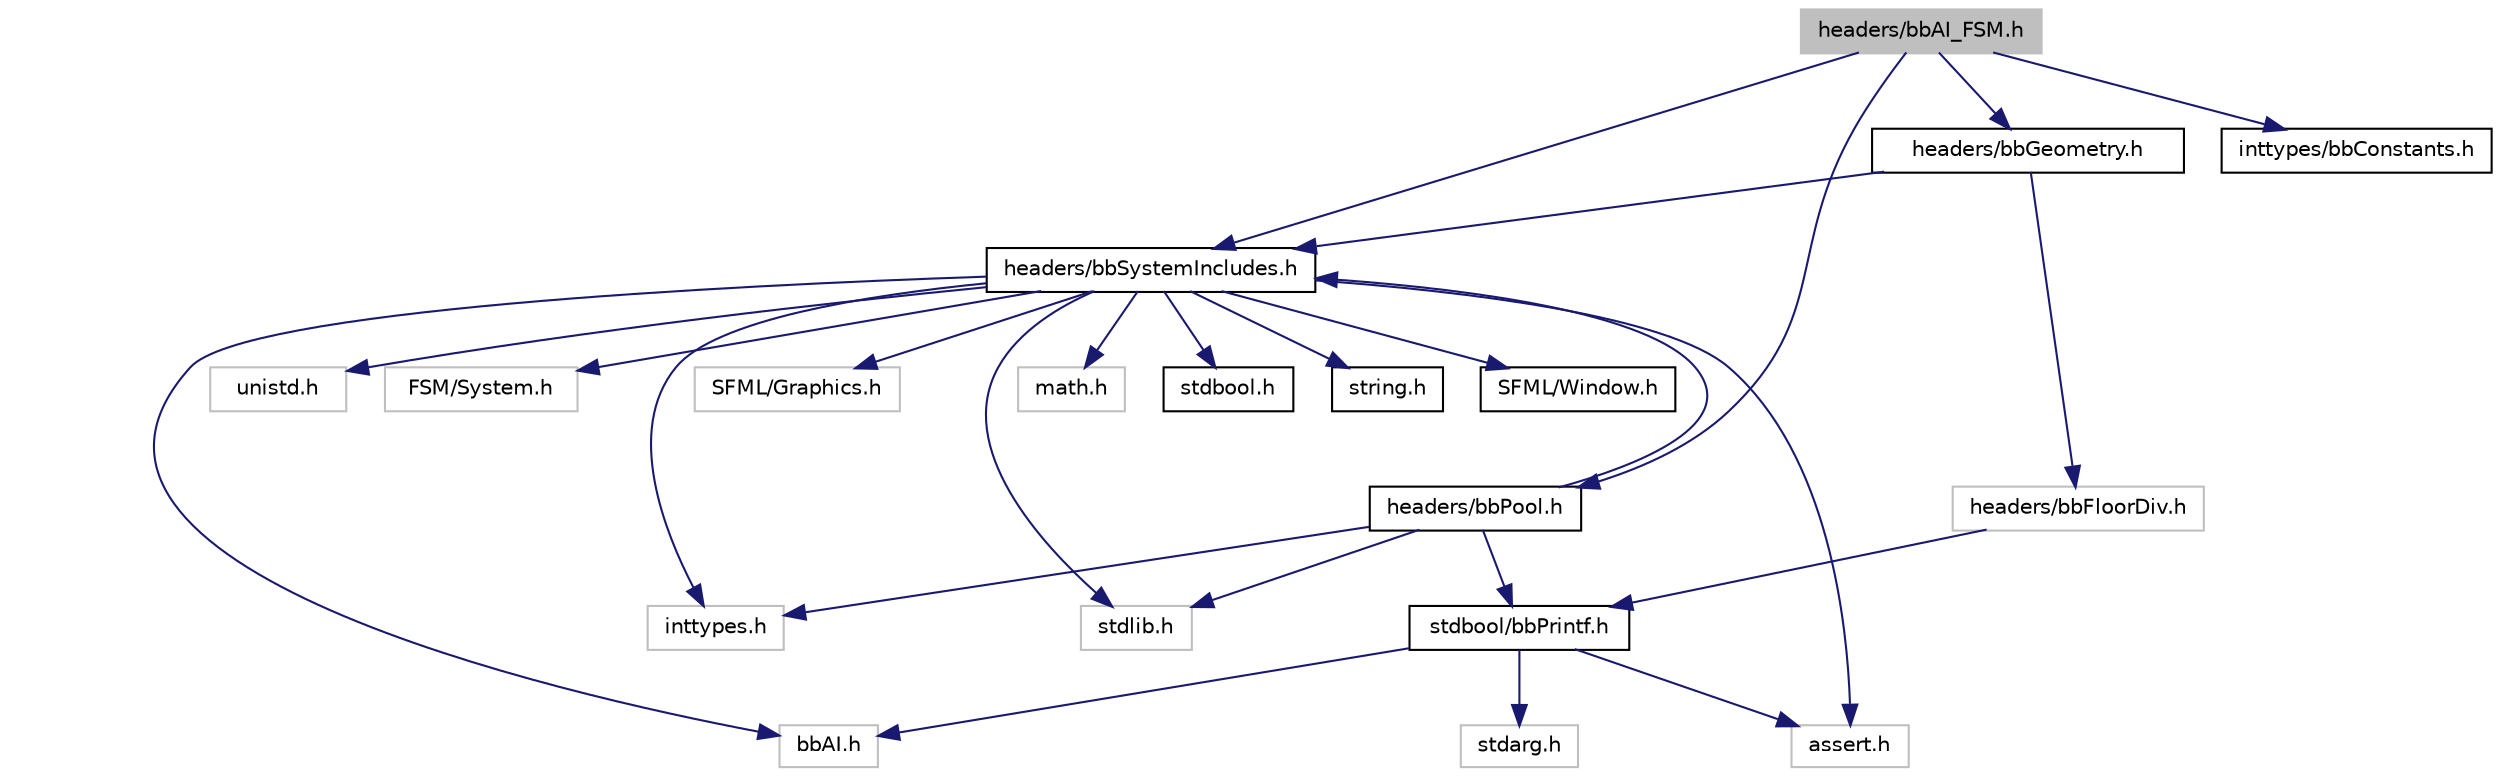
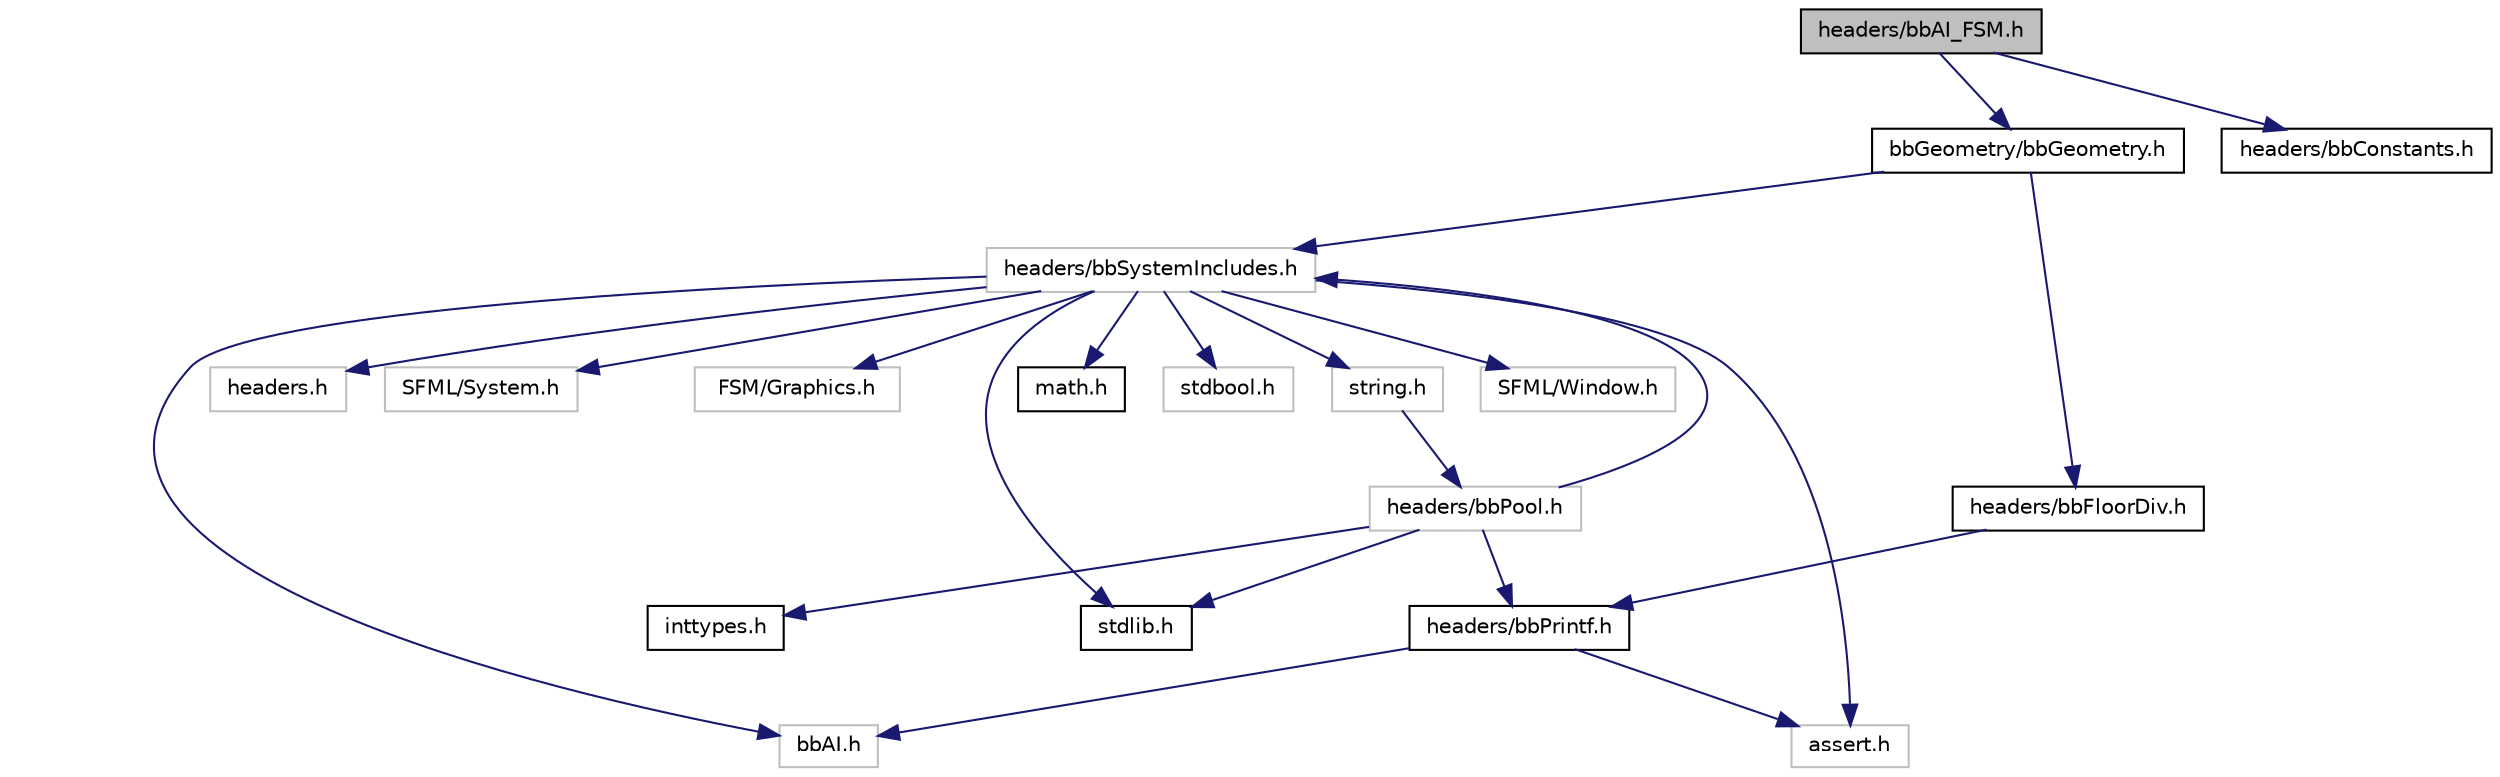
  digraph {
    node [color=grey75 fillcolor=white fontname=Helvetica fontsize=10 shape=record style=filled]
    edge [color=midnightblue fontname=Helvetica fontsize=10 labelfontname=Helvetica labelfontsize=10 style=solid]
-   n1 [fillcolor=grey75 fontcolor=black height=0.2 label="headers/bbAI_FSM.h" width=0.4]
-   n2 [color=black height=0.2 label="headers/bbSystemIncludes.h" width=0.4]
-   n3 [color=black height=0.2 label="headers/bbPool.h" width=0.4]
-   n4 [color=black height=0.2 label="headers/bbGeometry.h" width=0.4]
-   n5 [color=black height=0.2 label="inttypes/bbConstants.h" width=0.4]
-   n6 [height=0.2 label="FSM/System.h" width=0.4]
-   n7 [height=0.2 label="SFML/Graphics.h" width=0.4]
-   n8 [color=black height=0.2 label="SFML/Window.h" width=0.4]
-   n9 [height=0.2 label="unistd.h" width=0.4]
-   n10 [height=0.2 label="stdlib.h" width=0.4]
-   n11 [height=0.2 label="math.h" width=0.4]
+   n1 [color=black fillcolor=grey75 fontcolor=black height=0.2 label="headers/bbAI_FSM.h" width=0.4]
+   n2 [height=0.2 label="headers/bbSystemIncludes.h" width=0.4]
+   n3 [height=0.2 label="headers/bbPool.h" width=0.4]
+   n4 [color=black height=0.2 label="bbGeometry/bbGeometry.h" width=0.4]
+   n5 [color=black height=0.2 label="headers/bbConstants.h" width=0.4]
+   n6 [height=0.2 label="SFML/System.h" width=0.4]
+   n7 [height=0.2 label="FSM/Graphics.h" width=0.4]
+   n8 [height=0.2 label="SFML/Window.h" width=0.4]
+   n9 [height=0.2 label="headers.h" width=0.4]
+   n10 [color=black height=0.2 label="stdlib.h" width=0.4]
+   n11 [color=black height=0.2 label="math.h" width=0.4]
    n12 [height=0.2 label="bbAI.h" width=0.4]
    n13 [height=0.2 label="assert.h" width=0.4]
-   n14 [color=black height=0.2 label="string.h" width=0.4]
-   n15 [color=black height=0.2 label="stdbool.h" width=0.4]
-   n16 [height=0.2 label="inttypes.h" width=0.4]
-   n17 [color=black height=0.2 label="stdbool/bbPrintf.h" width=0.4]
-   n18 [height=0.2 label="headers/bbFloorDiv.h" width=0.4]
-   n19 [height=0.2 label="stdarg.h" width=0.4]
-   n1 -> n2
-   n1 -> n3
+   n14 [height=0.2 label="string.h" width=0.4]
+   n15 [height=0.2 label="stdbool.h" width=0.4]
+   n16 [color=black height=0.2 label="inttypes.h" width=0.4]
+   n17 [color=black height=0.2 label="headers/bbPrintf.h" width=0.4]
+   n18 [color=black height=0.2 label="headers/bbFloorDiv.h" width=0.4]
+   n14 -> n3
    n1 -> n4
    n1 -> n5
    n2 -> n6
    n2 -> n7
    n2 -> n8
    n2 -> n9
    n2 -> n10
    n2 -> n11
    n2 -> n12
    n2 -> n13
    n2 -> n14
    n2 -> n15
-   n2 -> n16
    n3 -> n2
    n3 -> n10
    n3 -> n16
    n3 -> n17
    n4 -> n2
    n4 -> n18
    n17 -> n12
    n17 -> n13
-   n17 -> n19
    n18 -> n17
  }
